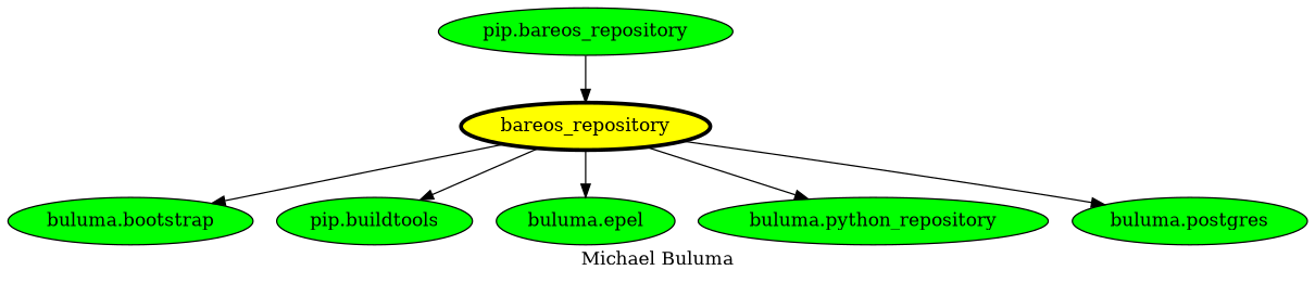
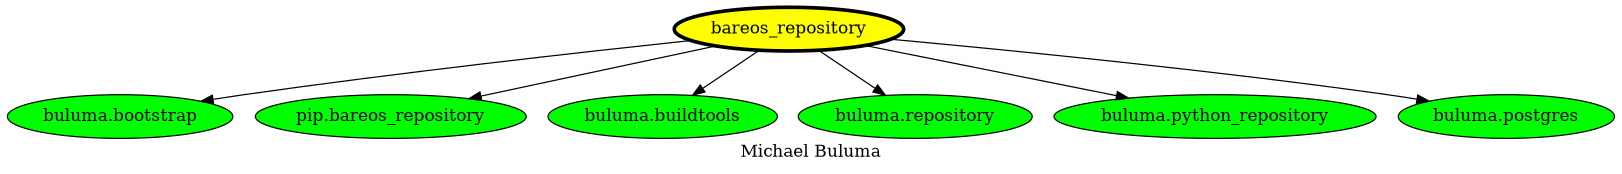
  digraph {
    label="Michael Buluma"
    node [fillcolor=green style=filled]
    bareos_repository [fillcolor=yellow penwidth=3]
    "buluma.bootstrap"
    n3 [label="pip.bareos_repository"]
-   "buluma.buildtools" [label="pip.buildtools"]
-   "buluma.epel"
+   "buluma.buildtools"
+   "buluma.epel" [label="buluma.repository"]
    n6 [label="buluma.python_repository"]
    "buluma.postgres"
    bareos_repository -> "buluma.bootstrap"
-   n3 -> bareos_repository
+   bareos_repository -> n3
    bareos_repository -> "buluma.buildtools"
    bareos_repository -> "buluma.epel"
    bareos_repository -> n6
    bareos_repository -> "buluma.postgres"
  }
